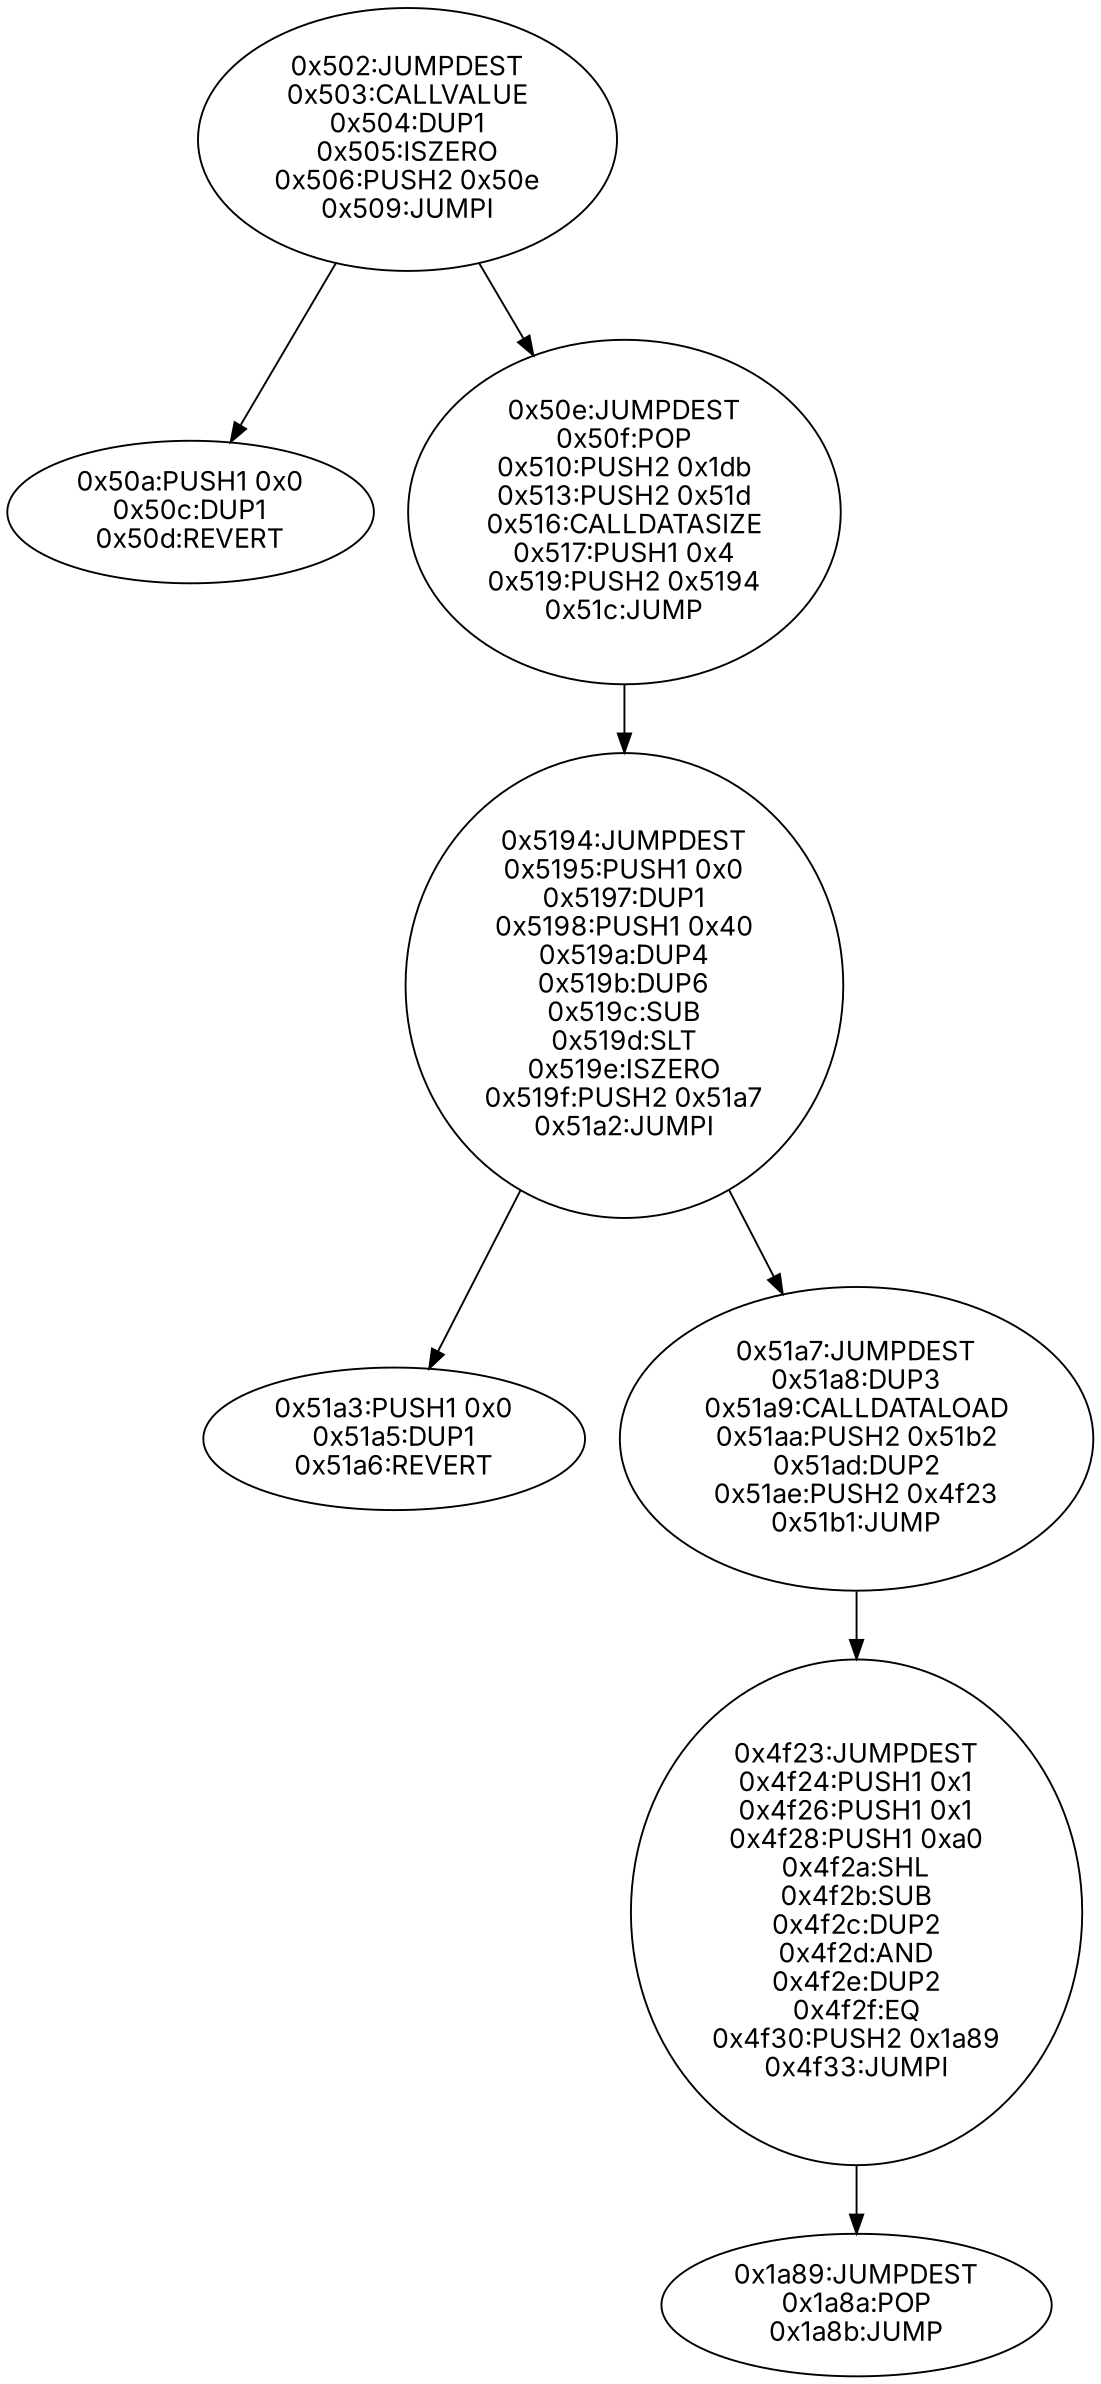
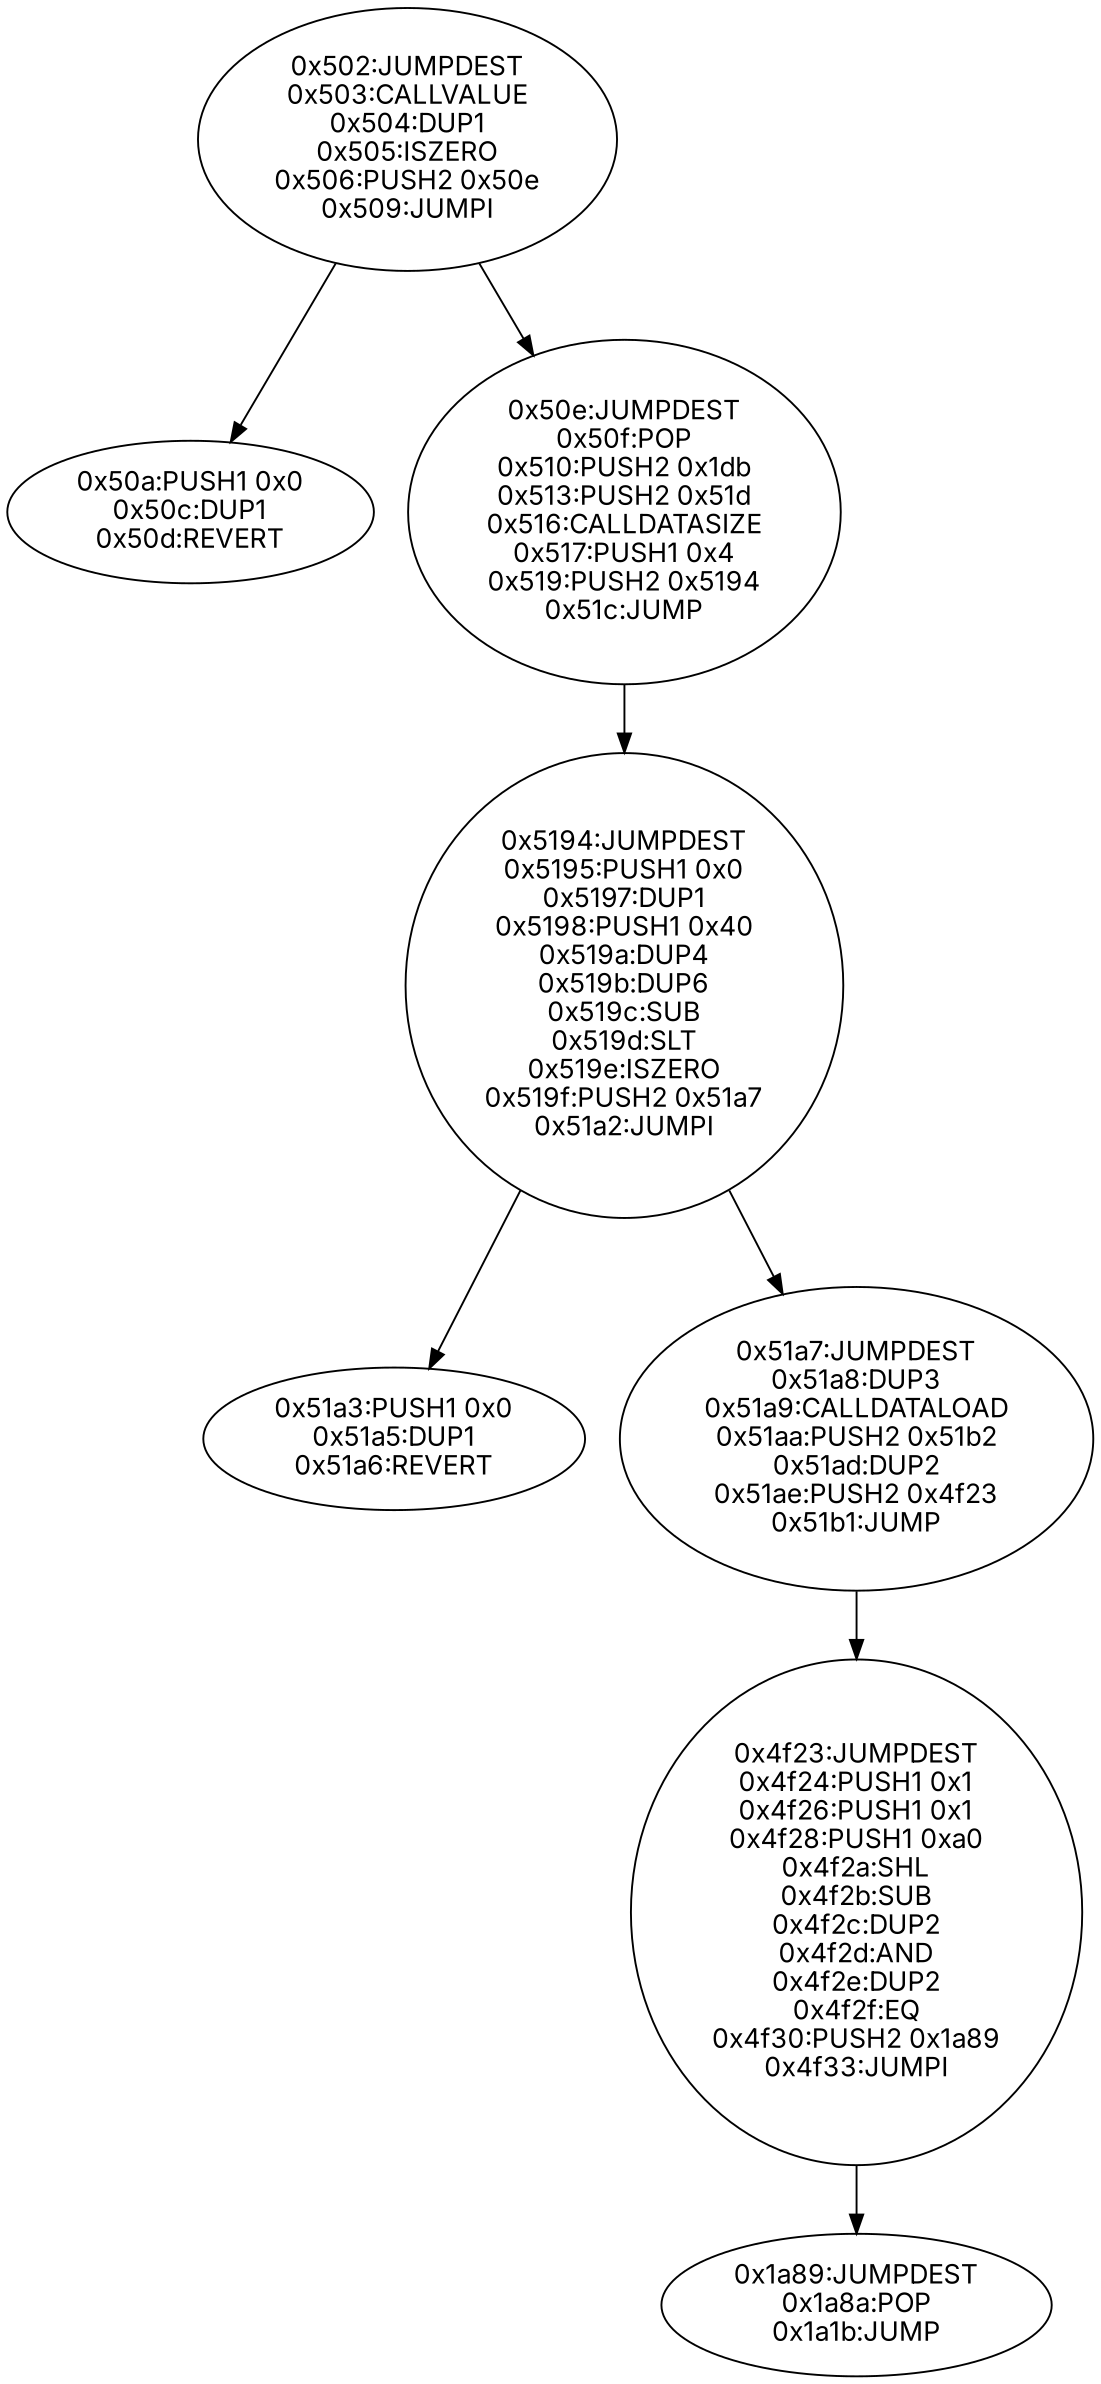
  digraph {
    fontname=Inter
    node [fontname=Inter]
    edge [fontname=Inter]
    n1 [label="0x502:JUMPDEST\n0x503:CALLVALUE\n0x504:DUP1\n0x505:ISZERO\n0x506:PUSH2 0x50e\n0x509:JUMPI"]
    n2 [label="0x50a:PUSH1 0x0\n0x50c:DUP1\n0x50d:REVERT"]
    n3 [label="0x50e:JUMPDEST\n0x50f:POP\n0x510:PUSH2 0x1db\n0x513:PUSH2 0x51d\n0x516:CALLDATASIZE\n0x517:PUSH1 0x4\n0x519:PUSH2 0x5194\n0x51c:JUMP"]
    n4 [label="0x5194:JUMPDEST\n0x5195:PUSH1 0x0\n0x5197:DUP1\n0x5198:PUSH1 0x40\n0x519a:DUP4\n0x519b:DUP6\n0x519c:SUB\n0x519d:SLT\n0x519e:ISZERO\n0x519f:PUSH2 0x51a7\n0x51a2:JUMPI"]
    n5 [label="0x51a3:PUSH1 0x0\n0x51a5:DUP1\n0x51a6:REVERT"]
    n6 [label="0x51a7:JUMPDEST\n0x51a8:DUP3\n0x51a9:CALLDATALOAD\n0x51aa:PUSH2 0x51b2\n0x51ad:DUP2\n0x51ae:PUSH2 0x4f23\n0x51b1:JUMP"]
    n7 [label="0x4f23:JUMPDEST\n0x4f24:PUSH1 0x1\n0x4f26:PUSH1 0x1\n0x4f28:PUSH1 0xa0\n0x4f2a:SHL\n0x4f2b:SUB\n0x4f2c:DUP2\n0x4f2d:AND\n0x4f2e:DUP2\n0x4f2f:EQ\n0x4f30:PUSH2 0x1a89\n0x4f33:JUMPI"]
-   n8 [label="0x1a89:JUMPDEST\n0x1a8a:POP\n0x1a8b:JUMP"]
+   n8 [label="0x1a89:JUMPDEST\n0x1a8a:POP\n0x1a1b:JUMP"]
    n1 -> n2
    n1 -> n3
    n3 -> n4
    n4 -> n5
    n4 -> n6
    n6 -> n7
    n7 -> n8
  }
